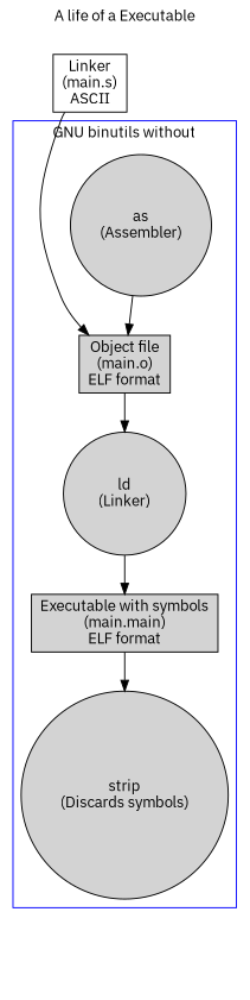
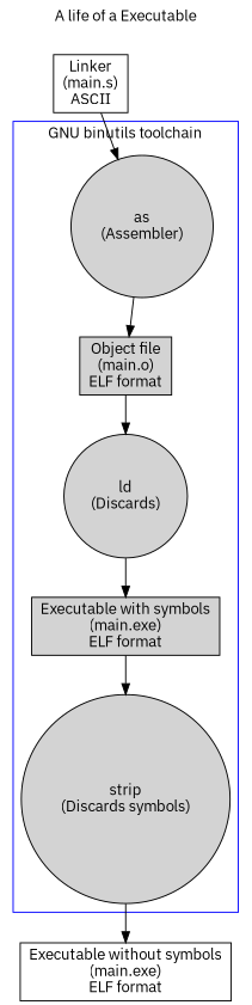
  digraph {
    fontname="IBM Plex Sans"
    label="A life of a Executable"
    labelloc=t
    node [fontname="IBM Plex Sans" shape=rectangle style=filled]
    edge [fontname="IBM Plex Sans"]
    n1 [label="Object file\n(main.o)\nELF format"]
-   n2 [label="ld\n(Linker)" shape=circle]
-   n3 [label="Executable with symbols\n(main.main)\nELF format"]
+   n2 [label="ld\n(Discards)" shape=circle]
+   n3 [label="Executable with symbols\n(main.exe)\nELF format"]
    n4 [label="strip\n(Discards symbols)" shape=circle]
    n5 [label="as\n(Assembler)" shape=circle]
+   n6 [label="Executable without symbols\n(main.exe)\nELF format" style=""]
    n7 [label="Linker\n(main.s)\nASCII" style=""]
    subgraph cluster_1 {
      color=blue
-     label="GNU binutils without"
+     label="GNU binutils toolchain"
      n1
      n2
      n3
      n4
      n5
    }
    subgraph cluster_2 {
      color=lightgrey
      style=filled
    }
    n1 -> n2
    n2 -> n3
    n3 -> n4
+   n4 -> n6
    n5 -> n1
-   n7 -> n1
+   n7 -> n5
  }
